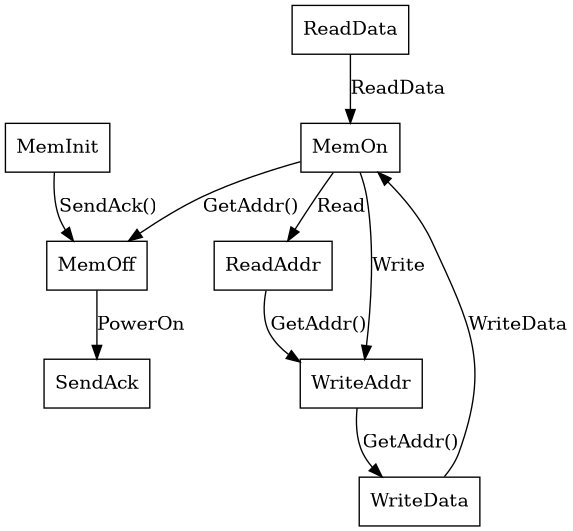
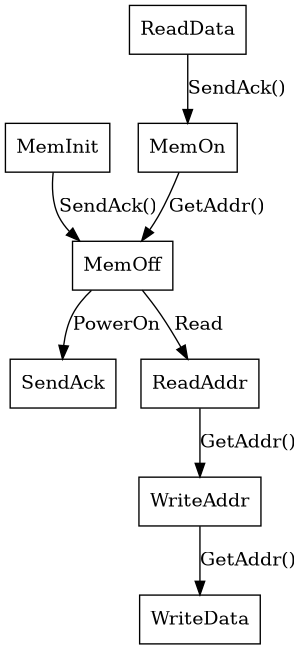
  digraph {
    node [shape=box]
    MemInit
    MemOff
    SendAck
    MemOn
    ReadAddr
    WriteAddr
    WriteData
    ReadData
    MemInit -> MemOff [label="SendAck()"]
    MemOff -> SendAck [label=PowerOn]
    MemOn -> MemOff [label="GetAddr()"]
-   MemOn -> ReadAddr [label=Read]
-   MemOn -> WriteAddr [label=Write]
+   MemOff -> ReadAddr [label=Read]
    ReadAddr -> WriteAddr [label="GetAddr()"]
    WriteAddr -> WriteData [label="GetAddr()"]
-   WriteData -> MemOn [label=WriteData]
-   ReadData -> MemOn [label=ReadData]
+   ReadData -> MemOn [label="SendAck()"]
  }
